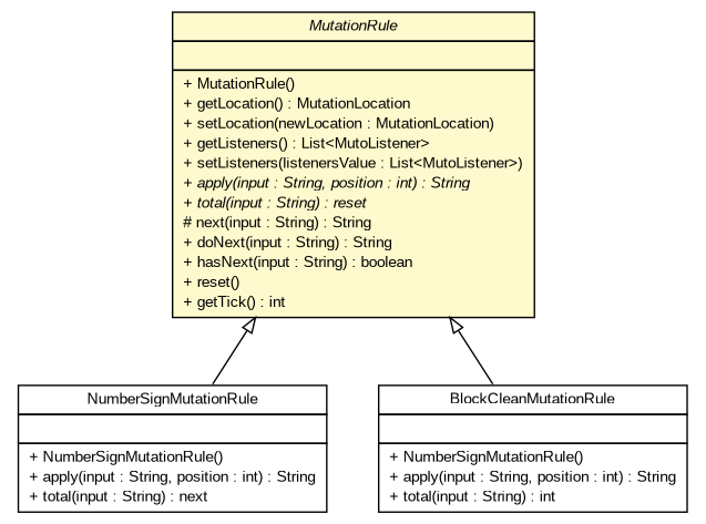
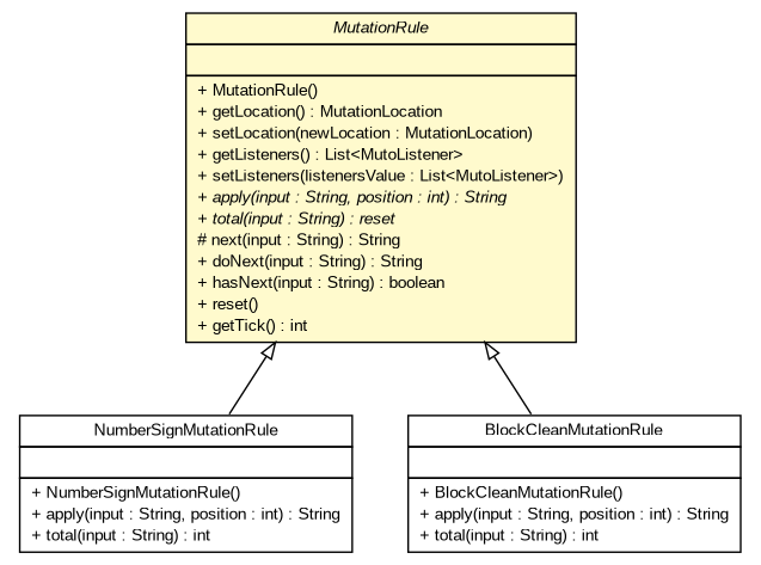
  digraph {
    nodesep=0.25
    ranksep=0.5
    node [fontcolor=black fontname=arial fontsize=10.0 shape=plaintext]
    edge [arrowtail=empty dir=back fontname=arial fontsize=10 headport=p labelfontname=arial labelfontsize=10 tailport=p]
    n1 [label=<<table title="com.github.mkolisnyk.muto.generator.MutationRule" border="0" cellborder="1" cellspacing="0" cellpadding="2" port="p" bgcolor="lemonChiffon" href="./MutationRule.html"> 		<tr><td><table border="0" cellspacing="0" cellpadding="1"> <tr><td align="center" balign="center"><font face="arial italic"> MutationRule </font></td></tr> 		</table></td></tr> 		<tr><td><table border="0" cellspacing="0" cellpadding="1"> <tr><td align="left" balign="left">  </td></tr> 		</table></td></tr> 		<tr><td><table border="0" cellspacing="0" cellpadding="1"> <tr><td align="left" balign="left"> + MutationRule() </td></tr> <tr><td align="left" balign="left"> + getLocation() : MutationLocation </td></tr> <tr><td align="left" balign="left"> + setLocation(newLocation : MutationLocation) </td></tr> <tr><td align="left" balign="left"> + getListeners() : List&lt;MutoListener&gt; </td></tr> <tr><td align="left" balign="left"> + setListeners(listenersValue : List&lt;MutoListener&gt;) </td></tr> <tr><td align="left" balign="left"><font face="arial italic" point-size="10.0"> + apply(input : String, position : int) : String </font></td></tr> <tr><td align="left" balign="left"><font face="arial italic" point-size="10.0"> + total(input : String) : reset </font></td></tr> <tr><td align="left" balign="left"> # next(input : String) : String </td></tr> <tr><td align="left" balign="left"> + doNext(input : String) : String </td></tr> <tr><td align="left" balign="left"> + hasNext(input : String) : boolean </td></tr> <tr><td align="left" balign="left"> + reset() </td></tr> <tr><td align="left" balign="left"> + getTick() : int </td></tr> 		</table></td></tr> 		</table>>]
-   n2 [label=<<table title="com.github.mkolisnyk.muto.generator.rules.NumberSignMutationRule" border="0" cellborder="1" cellspacing="0" cellpadding="2" port="p" href="./rules/NumberSignMutationRule.html"> 		<tr><td><table border="0" cellspacing="0" cellpadding="1"> <tr><td align="center" balign="center"> NumberSignMutationRule </td></tr> 		</table></td></tr> 		<tr><td><table border="0" cellspacing="0" cellpadding="1"> <tr><td align="left" balign="left">  </td></tr> 		</table></td></tr> 		<tr><td><table border="0" cellspacing="0" cellpadding="1"> <tr><td align="left" balign="left"> + NumberSignMutationRule() </td></tr> <tr><td align="left" balign="left"> + apply(input : String, position : int) : String </td></tr> <tr><td align="left" balign="left"> + total(input : String) : next </td></tr> 		</table></td></tr> 		</table>>]
-   n3 [label=<<table title="com.github.mkolisnyk.muto.generator.rules.BlockCleanMutationRule" border="0" cellborder="1" cellspacing="0" cellpadding="2" port="p" href="./rules/BlockCleanMutationRule.html"> 		<tr><td><table border="0" cellspacing="0" cellpadding="1"> <tr><td align="center" balign="center"> BlockCleanMutationRule </td></tr> 		</table></td></tr> 		<tr><td><table border="0" cellspacing="0" cellpadding="1"> <tr><td align="left" balign="left">  </td></tr> 		</table></td></tr> 		<tr><td><table border="0" cellspacing="0" cellpadding="1"> <tr><td align="left" balign="left"> + NumberSignMutationRule() </td></tr> <tr><td align="left" balign="left"> + apply(input : String, position : int) : String </td></tr> <tr><td align="left" balign="left"> + total(input : String) : int </td></tr> 		</table></td></tr> 		</table>>]
+   n2 [label=<<table title="com.github.mkolisnyk.muto.generator.rules.NumberSignMutationRule" border="0" cellborder="1" cellspacing="0" cellpadding="2" port="p" href="./rules/NumberSignMutationRule.html"> 		<tr><td><table border="0" cellspacing="0" cellpadding="1"> <tr><td align="center" balign="center"> NumberSignMutationRule </td></tr> 		</table></td></tr> 		<tr><td><table border="0" cellspacing="0" cellpadding="1"> <tr><td align="left" balign="left">  </td></tr> 		</table></td></tr> 		<tr><td><table border="0" cellspacing="0" cellpadding="1"> <tr><td align="left" balign="left"> + NumberSignMutationRule() </td></tr> <tr><td align="left" balign="left"> + apply(input : String, position : int) : String </td></tr> <tr><td align="left" balign="left"> + total(input : String) : int </td></tr> 		</table></td></tr> 		</table>>]
+   n3 [label=<<table title="com.github.mkolisnyk.muto.generator.rules.BlockCleanMutationRule" border="0" cellborder="1" cellspacing="0" cellpadding="2" port="p" href="./rules/BlockCleanMutationRule.html"> 		<tr><td><table border="0" cellspacing="0" cellpadding="1"> <tr><td align="center" balign="center"> BlockCleanMutationRule </td></tr> 		</table></td></tr> 		<tr><td><table border="0" cellspacing="0" cellpadding="1"> <tr><td align="left" balign="left">  </td></tr> 		</table></td></tr> 		<tr><td><table border="0" cellspacing="0" cellpadding="1"> <tr><td align="left" balign="left"> + BlockCleanMutationRule() </td></tr> <tr><td align="left" balign="left"> + apply(input : String, position : int) : String </td></tr> <tr><td align="left" balign="left"> + total(input : String) : int </td></tr> 		</table></td></tr> 		</table>>]
    n1 -> n2
    n1 -> n3
  }
